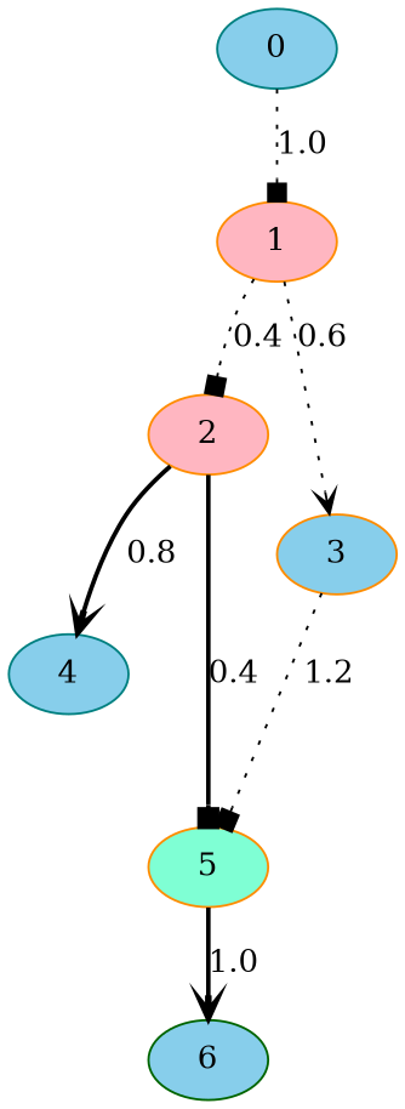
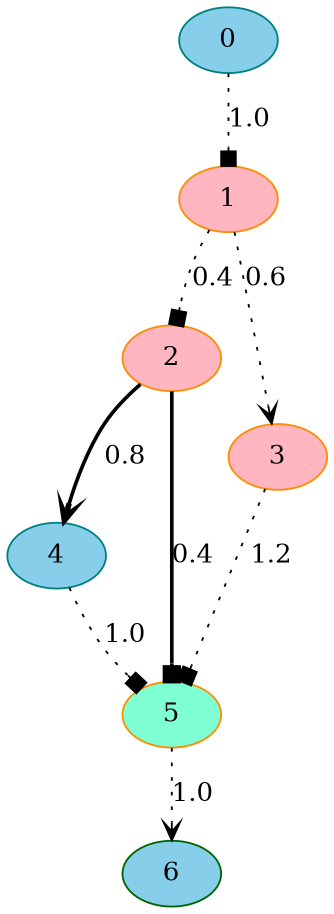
  digraph {
    rankdir=TB
    node [color=darkorange fillcolor=skyblue style=filled]
    edge [arrowhead=box style=dotted]
    n1 [color=teal label=0]
    n2 [fillcolor=lightpink label=1]
    n3 [fillcolor=lightpink label=2]
-   n4 [label=3]
+   n4 [fillcolor=lightpink label=3]
    n5 [color=teal label=4]
    n6 [fillcolor=aquamarine label=5]
    n7 [color=darkgreen label=6]
    n1 -> n2 [label=1.0]
    n2 -> n3 [label=0.4]
    n2 -> n4 [arrowhead=vee label=0.6]
    n3 -> n5 [arrowhead=vee label=0.8 style=bold]
    n3 -> n6 [label=0.4 style=bold]
    n4 -> n6 [label=1.2]
-   n6 -> n7 [arrowhead=vee label=1.0 style=bold]
+   n5 -> n6 [label=1.0]
+   n6 -> n7 [arrowhead=vee label=1.0]
  }
